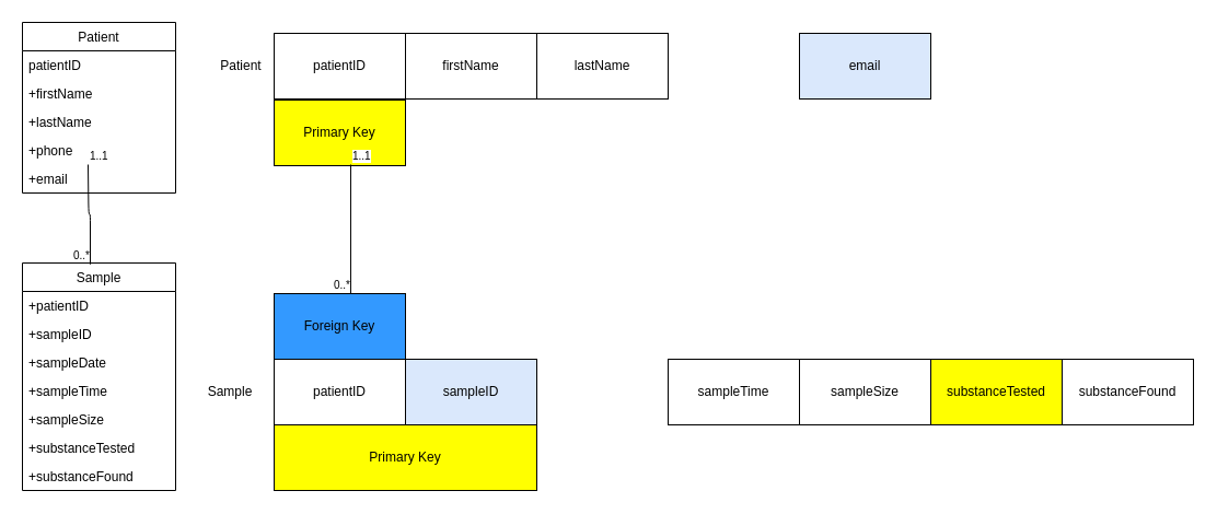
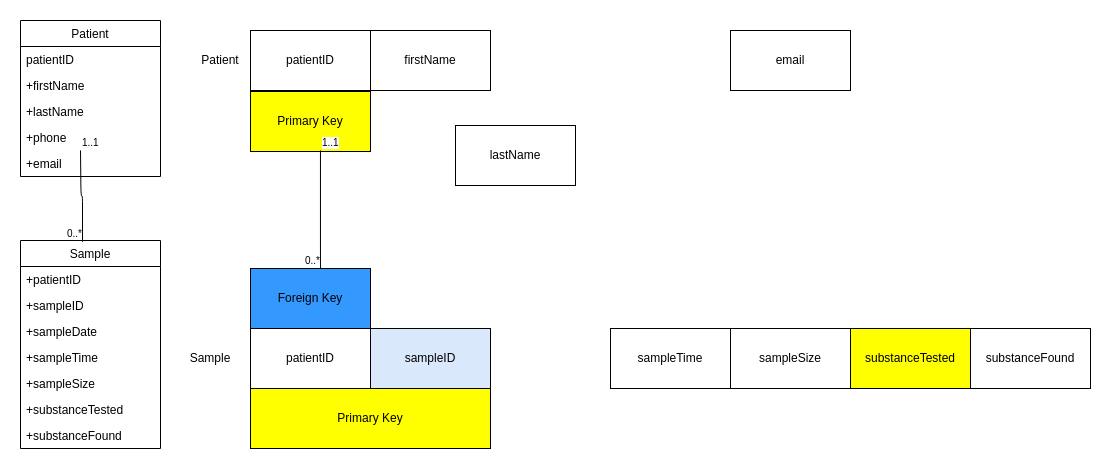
  <mxCell id="0" />
  <mxCell id="1" parent="0" />
  <mxCell id="2" value="Patient" style="swimlane;fontStyle=0;childLayout=stackLayout;horizontal=1;startSize=26;fillColor=none;horizontalStack=0;resizeParent=1;resizeParentMax=0;resizeLast=0;collapsible=1;marginBottom=0;" vertex="1" parent="1"><mxGeometry x="20" y="20" width="140" height="156" as="geometry" /></mxCell>
  <mxCell id="3" value="patientID" style="text;strokeColor=none;fillColor=none;align=left;verticalAlign=top;spacingLeft=4;spacingRight=4;overflow=hidden;rotatable=0;points=[[0,0.5],[1,0.5]];portConstraint=eastwest;" vertex="1" parent="2"><mxGeometry y="26" width="140" height="26" as="geometry" /></mxCell>
  <mxCell id="4" value="+firstName" style="text;strokeColor=none;fillColor=none;align=left;verticalAlign=top;spacingLeft=4;spacingRight=4;overflow=hidden;rotatable=0;points=[[0,0.5],[1,0.5]];portConstraint=eastwest;" vertex="1" parent="2"><mxGeometry y="52" width="140" height="26" as="geometry" /></mxCell>
  <mxCell id="5" value="+lastName" style="text;strokeColor=none;fillColor=none;align=left;verticalAlign=top;spacingLeft=4;spacingRight=4;overflow=hidden;rotatable=0;points=[[0,0.5],[1,0.5]];portConstraint=eastwest;" vertex="1" parent="2"><mxGeometry y="78" width="140" height="26" as="geometry" /></mxCell>
  <mxCell id="6" value="+phone" style="text;strokeColor=none;fillColor=none;align=left;verticalAlign=top;spacingLeft=4;spacingRight=4;overflow=hidden;rotatable=0;points=[[0,0.5],[1,0.5]];portConstraint=eastwest;" vertex="1" parent="2"><mxGeometry y="104" width="140" height="26" as="geometry" /></mxCell>
  <mxCell id="7" value="+email" style="text;strokeColor=none;fillColor=none;align=left;verticalAlign=top;spacingLeft=4;spacingRight=4;overflow=hidden;rotatable=0;points=[[0,0.5],[1,0.5]];portConstraint=eastwest;" vertex="1" parent="2"><mxGeometry y="130" width="140" height="26" as="geometry" /></mxCell>
  <mxCell id="8" value="Sample" style="swimlane;fontStyle=0;childLayout=stackLayout;horizontal=1;startSize=26;fillColor=none;horizontalStack=0;resizeParent=1;resizeParentMax=0;resizeLast=0;collapsible=1;marginBottom=0;" vertex="1" parent="1"><mxGeometry x="20" y="240" width="140" height="208" as="geometry" /></mxCell>
  <mxCell id="9" value="+patientID" style="text;strokeColor=none;fillColor=none;align=left;verticalAlign=top;spacingLeft=4;spacingRight=4;overflow=hidden;rotatable=0;points=[[0,0.5],[1,0.5]];portConstraint=eastwest;" vertex="1" parent="8"><mxGeometry y="26" width="140" height="26" as="geometry" /></mxCell>
  <mxCell id="10" value="+sampleID" style="text;strokeColor=none;fillColor=none;align=left;verticalAlign=top;spacingLeft=4;spacingRight=4;overflow=hidden;rotatable=0;points=[[0,0.5],[1,0.5]];portConstraint=eastwest;" vertex="1" parent="8"><mxGeometry y="52" width="140" height="26" as="geometry" /></mxCell>
  <mxCell id="11" value="+sampleDate" style="text;strokeColor=none;fillColor=none;align=left;verticalAlign=top;spacingLeft=4;spacingRight=4;overflow=hidden;rotatable=0;points=[[0,0.5],[1,0.5]];portConstraint=eastwest;" vertex="1" parent="8"><mxGeometry y="78" width="140" height="26" as="geometry" /></mxCell>
  <mxCell id="12" value="+sampleTime" style="text;strokeColor=none;fillColor=none;align=left;verticalAlign=top;spacingLeft=4;spacingRight=4;overflow=hidden;rotatable=0;points=[[0,0.5],[1,0.5]];portConstraint=eastwest;" vertex="1" parent="8"><mxGeometry y="104" width="140" height="26" as="geometry" /></mxCell>
  <mxCell id="13" value="+sampleSize" style="text;strokeColor=none;fillColor=none;align=left;verticalAlign=top;spacingLeft=4;spacingRight=4;overflow=hidden;rotatable=0;points=[[0,0.5],[1,0.5]];portConstraint=eastwest;" vertex="1" parent="8"><mxGeometry y="130" width="140" height="26" as="geometry" /></mxCell>
  <mxCell id="14" value="+substanceTested" style="text;strokeColor=none;fillColor=none;align=left;verticalAlign=top;spacingLeft=4;spacingRight=4;overflow=hidden;rotatable=0;points=[[0,0.5],[1,0.5]];portConstraint=eastwest;" vertex="1" parent="8"><mxGeometry y="156" width="140" height="26" as="geometry" /></mxCell>
  <mxCell id="15" value="+substanceFound" style="text;strokeColor=none;fillColor=none;align=left;verticalAlign=top;spacingLeft=4;spacingRight=4;overflow=hidden;rotatable=0;points=[[0,0.5],[1,0.5]];portConstraint=eastwest;" vertex="1" parent="8"><mxGeometry y="182" width="140" height="26" as="geometry" /></mxCell>
  <mxCell id="16" value="" style="endArrow=none;html=1;edgeStyle=orthogonalEdgeStyle;entryX=0.443;entryY=0.006;entryDx=0;entryDy=0;entryPerimeter=0;" edge="1" parent="1" target="8"><mxGeometry relative="1" as="geometry"><mxPoint x="80" y="150" as="sourcePoint" /><mxPoint x="240" y="150" as="targetPoint" /></mxGeometry></mxCell>
  <mxCell id="17" value="1..1" style="resizable=0;html=1;align=left;verticalAlign=bottom;labelBackgroundColor=#ffffff;fontSize=10;" connectable="0" vertex="1" parent="16"><mxGeometry x="-1" relative="1" as="geometry" /></mxCell>
  <mxCell id="18" value="0..*" style="resizable=0;html=1;align=right;verticalAlign=bottom;labelBackgroundColor=#ffffff;fontSize=10;" connectable="0" vertex="1" parent="16"><mxGeometry x="1" relative="1" as="geometry" /></mxCell>
  <mxCell id="19" value="firstName" style="rounded=0;whiteSpace=wrap;html=1;" vertex="1" parent="1"><mxGeometry x="370" y="30" width="120" height="60" as="geometry" /></mxCell>
- <mxCell id="20" value="lastName" style="rounded=0;whiteSpace=wrap;html=1;" vertex="1" parent="1"><mxGeometry x="490" y="30" width="120" height="60" as="geometry" /></mxCell>
- <mxCell id="21" value="email" style="rounded=0;whiteSpace=wrap;html=1;fillColor=#dae8fc;" vertex="1" parent="1"><mxGeometry x="730" y="30" width="120" height="60" as="geometry" /></mxCell>
+ <mxCell id="20" value="lastName" style="rounded=0;whiteSpace=wrap;html=1;" vertex="1" parent="1"><mxGeometry x="455" y="125" width="120" height="60" as="geometry" /></mxCell>
+ <mxCell id="21" value="email" style="rounded=0;whiteSpace=wrap;html=1;" vertex="1" parent="1"><mxGeometry x="730" y="30" width="120" height="60" as="geometry" /></mxCell>
  <mxCell id="22" value="sampleTime" style="rounded=0;whiteSpace=wrap;html=1;" vertex="1" parent="1"><mxGeometry x="610" y="328" width="120" height="60" as="geometry" /></mxCell>
  <mxCell id="23" value="sampleSize" style="rounded=0;whiteSpace=wrap;html=1;" vertex="1" parent="1"><mxGeometry x="730" y="328" width="120" height="60" as="geometry" /></mxCell>
  <mxCell id="24" value="substanceTested" style="rounded=0;whiteSpace=wrap;html=1;fillColor=#ffff00;" vertex="1" parent="1"><mxGeometry x="850" y="328" width="120" height="60" as="geometry" /></mxCell>
  <mxCell id="25" value="substanceFound" style="rounded=0;whiteSpace=wrap;html=1;" vertex="1" parent="1"><mxGeometry x="970" y="328" width="120" height="60" as="geometry" /></mxCell>
  <mxCell id="26" value="patientID" style="rounded=0;whiteSpace=wrap;html=1;" vertex="1" parent="1"><mxGeometry x="250" y="30" width="120" height="60" as="geometry" /></mxCell>
  <mxCell id="27" value="patientID" style="rounded=0;whiteSpace=wrap;html=1;" vertex="1" parent="1"><mxGeometry x="250" y="328" width="120" height="60" as="geometry" /></mxCell>
  <mxCell id="28" value="Sample" style="text;html=1;strokeColor=none;fillColor=none;align=center;verticalAlign=middle;whiteSpace=wrap;rounded=0;" vertex="1" parent="1"><mxGeometry x="190" y="348" width="40" height="20" as="geometry" /></mxCell>
  <mxCell id="29" value="Patient" style="text;html=1;strokeColor=none;fillColor=none;align=center;verticalAlign=middle;whiteSpace=wrap;rounded=0;" vertex="1" parent="1"><mxGeometry x="200" y="50" width="40" height="20" as="geometry" /></mxCell>
  <mxCell id="30" value="Primary Key" style="rounded=0;whiteSpace=wrap;html=1;fillColor=#FFFF00;" vertex="1" parent="1"><mxGeometry x="250" y="91" width="120" height="60" as="geometry" /></mxCell>
  <mxCell id="31" value="Foreign Key" style="rounded=0;whiteSpace=wrap;html=1;fillColor=#3399FF;" vertex="1" parent="1"><mxGeometry x="250" y="268" width="120" height="60" as="geometry" /></mxCell>
  <mxCell id="32" value="sampleID" style="rounded=0;whiteSpace=wrap;html=1;fillColor=#dae8fc;" vertex="1" parent="1"><mxGeometry x="370" y="328" width="120" height="60" as="geometry" /></mxCell>
  <mxCell id="33" value="Primary Key" style="rounded=0;whiteSpace=wrap;html=1;fillColor=#FFFF00;" vertex="1" parent="1"><mxGeometry x="250" y="388" width="240" height="60" as="geometry" /></mxCell>
  <mxCell id="34" value="" style="endArrow=none;html=1;edgeStyle=orthogonalEdgeStyle;exitX=0.583;exitY=0.983;exitDx=0;exitDy=0;exitPerimeter=0;entryX=0.583;entryY=0;entryDx=0;entryDy=0;entryPerimeter=0;" edge="1" parent="1" source="30" target="31"><mxGeometry relative="1" as="geometry"><mxPoint x="240" y="200" as="sourcePoint" /><mxPoint x="320" y="260" as="targetPoint" /></mxGeometry></mxCell>
  <mxCell id="35" value="1..1" style="resizable=0;html=1;align=left;verticalAlign=bottom;labelBackgroundColor=#ffffff;fontSize=10;" connectable="0" vertex="1" parent="34"><mxGeometry x="-1" relative="1" as="geometry" /></mxCell>
  <mxCell id="36" value="0..*" style="resizable=0;html=1;align=right;verticalAlign=bottom;labelBackgroundColor=#ffffff;fontSize=10;" connectable="0" vertex="1" parent="34"><mxGeometry x="1" relative="1" as="geometry" /></mxCell>
